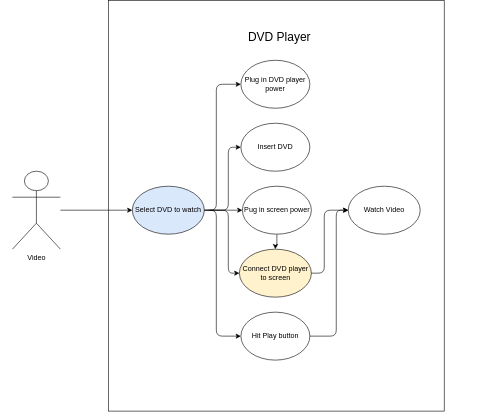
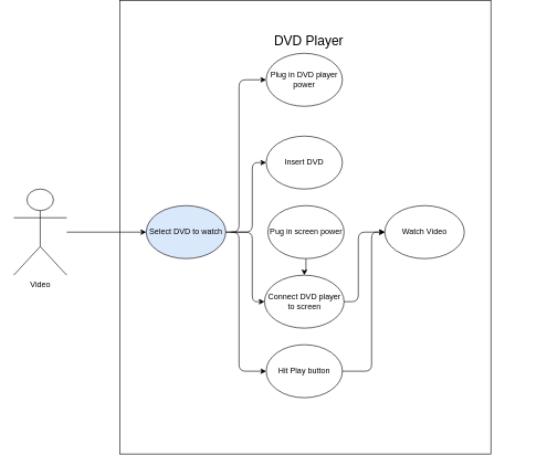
  <mxCell id="0" />
  <mxCell id="1" parent="0" />
  <mxCell id="2" value="" style="rounded=0;whiteSpace=wrap;html=1;rotation=-90;" vertex="1" parent="1"><mxGeometry x="117.5" y="32.5" width="685" height="560" as="geometry" /></mxCell>
  <mxCell id="3" style="edgeStyle=orthogonalEdgeStyle;rounded=0;orthogonalLoop=1;jettySize=auto;html=1;" edge="1" parent="1" source="4" target="8"><mxGeometry relative="1" as="geometry" /></mxCell>
  <mxCell id="4" value="Video" style="shape=umlActor;verticalLabelPosition=bottom;verticalAlign=top;html=1;outlineConnect=0;" vertex="1" parent="1"><mxGeometry x="20" y="255" width="80" height="130" as="geometry" /></mxCell>
  <mxCell id="5" value="Insert DVD" style="ellipse;whiteSpace=wrap;html=1;" vertex="1" parent="1"><mxGeometry x="401" y="175" width="115" height="80" as="geometry" /></mxCell>
- <mxCell id="6" value="Connect DVD player to screen" style="ellipse;whiteSpace=wrap;html=1;fillColor=#fff2cc;" vertex="1" parent="1"><mxGeometry x="398.5" y="385" width="120" height="80" as="geometry" /></mxCell>
- <mxCell id="7" style="edgeStyle=orthogonalEdgeStyle;rounded=0;orthogonalLoop=1;jettySize=auto;html=1;entryX=0;entryY=0.5;entryDx=0;entryDy=0;" edge="1" parent="1" source="8" target="12"><mxGeometry relative="1" as="geometry" /></mxCell>
+ <mxCell id="6" value="Connect DVD player to screen" style="ellipse;whiteSpace=wrap;html=1;" vertex="1" parent="1"><mxGeometry x="398.5" y="385" width="120" height="80" as="geometry" /></mxCell>
  <mxCell id="8" value="Select DVD to watch" style="ellipse;whiteSpace=wrap;html=1;fillColor=#dae8fc;" vertex="1" parent="1"><mxGeometry x="220" y="280" width="120" height="80" as="geometry" /></mxCell>
- <mxCell id="9" value="Plug in DVD player power" style="ellipse;whiteSpace=wrap;html=1;" vertex="1" parent="1"><mxGeometry x="401" y="70" width="115" height="80" as="geometry" /></mxCell>
+ <mxCell id="9" value="Plug in DVD player power" style="ellipse;whiteSpace=wrap;html=1;" vertex="1" parent="1"><mxGeometry x="401" y="50" width="115" height="80" as="geometry" /></mxCell>
  <mxCell id="10" value="Watch Video" style="ellipse;whiteSpace=wrap;html=1;" vertex="1" parent="1"><mxGeometry x="580" y="280" width="120" height="80" as="geometry" /></mxCell>
  <mxCell id="11" style="edgeStyle=orthogonalEdgeStyle;rounded=0;orthogonalLoop=1;jettySize=auto;html=1;" edge="1" parent="1" source="12" target="6"><mxGeometry relative="1" as="geometry" /></mxCell>
  <mxCell id="12" value="Pug in screen power" style="ellipse;whiteSpace=wrap;html=1;" vertex="1" parent="1"><mxGeometry x="403.5" y="280" width="115" height="80" as="geometry" /></mxCell>
  <mxCell id="13" value="Hit Play button" style="ellipse;whiteSpace=wrap;html=1;" vertex="1" parent="1"><mxGeometry x="401" y="490" width="115" height="80" as="geometry" /></mxCell>
  <mxCell id="14" value="&lt;font style=&quot;font-size: 20px&quot;&gt;DVD Player&lt;/font&gt;" style="text;html=1;strokeColor=none;fillColor=none;align=center;verticalAlign=middle;whiteSpace=wrap;rounded=0;" vertex="1" parent="1"><mxGeometry x="387.5" y="20" width="155" height="20" as="geometry" /></mxCell>
  <mxCell id="15" value="" style="edgeStyle=elbowEdgeStyle;elbow=horizontal;endArrow=classic;html=1;exitX=1;exitY=0.5;exitDx=0;exitDy=0;entryX=0;entryY=0.5;entryDx=0;entryDy=0;" edge="1" parent="1" source="8" target="9"><mxGeometry width="50" height="50" relative="1" as="geometry"><mxPoint x="320" y="220" as="sourcePoint" /><mxPoint x="370" y="170" as="targetPoint" /><Array as="points"><mxPoint x="360" y="220" /></Array></mxGeometry></mxCell>
  <mxCell id="16" value="" style="edgeStyle=elbowEdgeStyle;elbow=horizontal;endArrow=classic;html=1;entryX=0;entryY=0.5;entryDx=0;entryDy=0;" edge="1" parent="1" target="5"><mxGeometry width="50" height="50" relative="1" as="geometry"><mxPoint x="347" y="320" as="sourcePoint" /><mxPoint x="397" y="270" as="targetPoint" /><Array as="points"><mxPoint x="380" y="270" /></Array></mxGeometry></mxCell>
  <mxCell id="17" value="" style="edgeStyle=elbowEdgeStyle;elbow=horizontal;endArrow=classic;html=1;entryX=0;entryY=0.5;entryDx=0;entryDy=0;" edge="1" parent="1" target="6"><mxGeometry width="50" height="50" relative="1" as="geometry"><mxPoint x="350" y="320" as="sourcePoint" /><mxPoint x="580" y="270" as="targetPoint" /><Array as="points"><mxPoint x="380" y="370" /></Array></mxGeometry></mxCell>
  <mxCell id="18" value="" style="edgeStyle=elbowEdgeStyle;elbow=horizontal;endArrow=classic;html=1;entryX=0;entryY=0.5;entryDx=0;entryDy=0;exitX=1;exitY=0.5;exitDx=0;exitDy=0;" edge="1" parent="1" source="8" target="13"><mxGeometry width="50" height="50" relative="1" as="geometry"><mxPoint x="297" y="465" as="sourcePoint" /><mxPoint x="347" y="415" as="targetPoint" /><Array as="points"><mxPoint x="360" y="420" /></Array></mxGeometry></mxCell>
  <mxCell id="19" value="" style="edgeStyle=elbowEdgeStyle;elbow=horizontal;endArrow=classic;html=1;entryX=0;entryY=0.5;entryDx=0;entryDy=0;exitX=1;exitY=0.5;exitDx=0;exitDy=0;" edge="1" parent="1" source="6" target="10"><mxGeometry width="50" height="50" relative="1" as="geometry"><mxPoint x="530" y="320" as="sourcePoint" /><mxPoint x="580" y="270" as="targetPoint" /><Array as="points"><mxPoint x="540" y="370" /></Array></mxGeometry></mxCell>
  <mxCell id="20" value="" style="edgeStyle=elbowEdgeStyle;elbow=horizontal;endArrow=classic;html=1;exitX=1;exitY=0.5;exitDx=0;exitDy=0;entryX=0;entryY=0.5;entryDx=0;entryDy=0;" edge="1" parent="1" source="13" target="10"><mxGeometry width="50" height="50" relative="1" as="geometry"><mxPoint x="540" y="540" as="sourcePoint" /><mxPoint x="590" y="490" as="targetPoint" /><Array as="points"><mxPoint x="560" y="430" /></Array></mxGeometry></mxCell>
